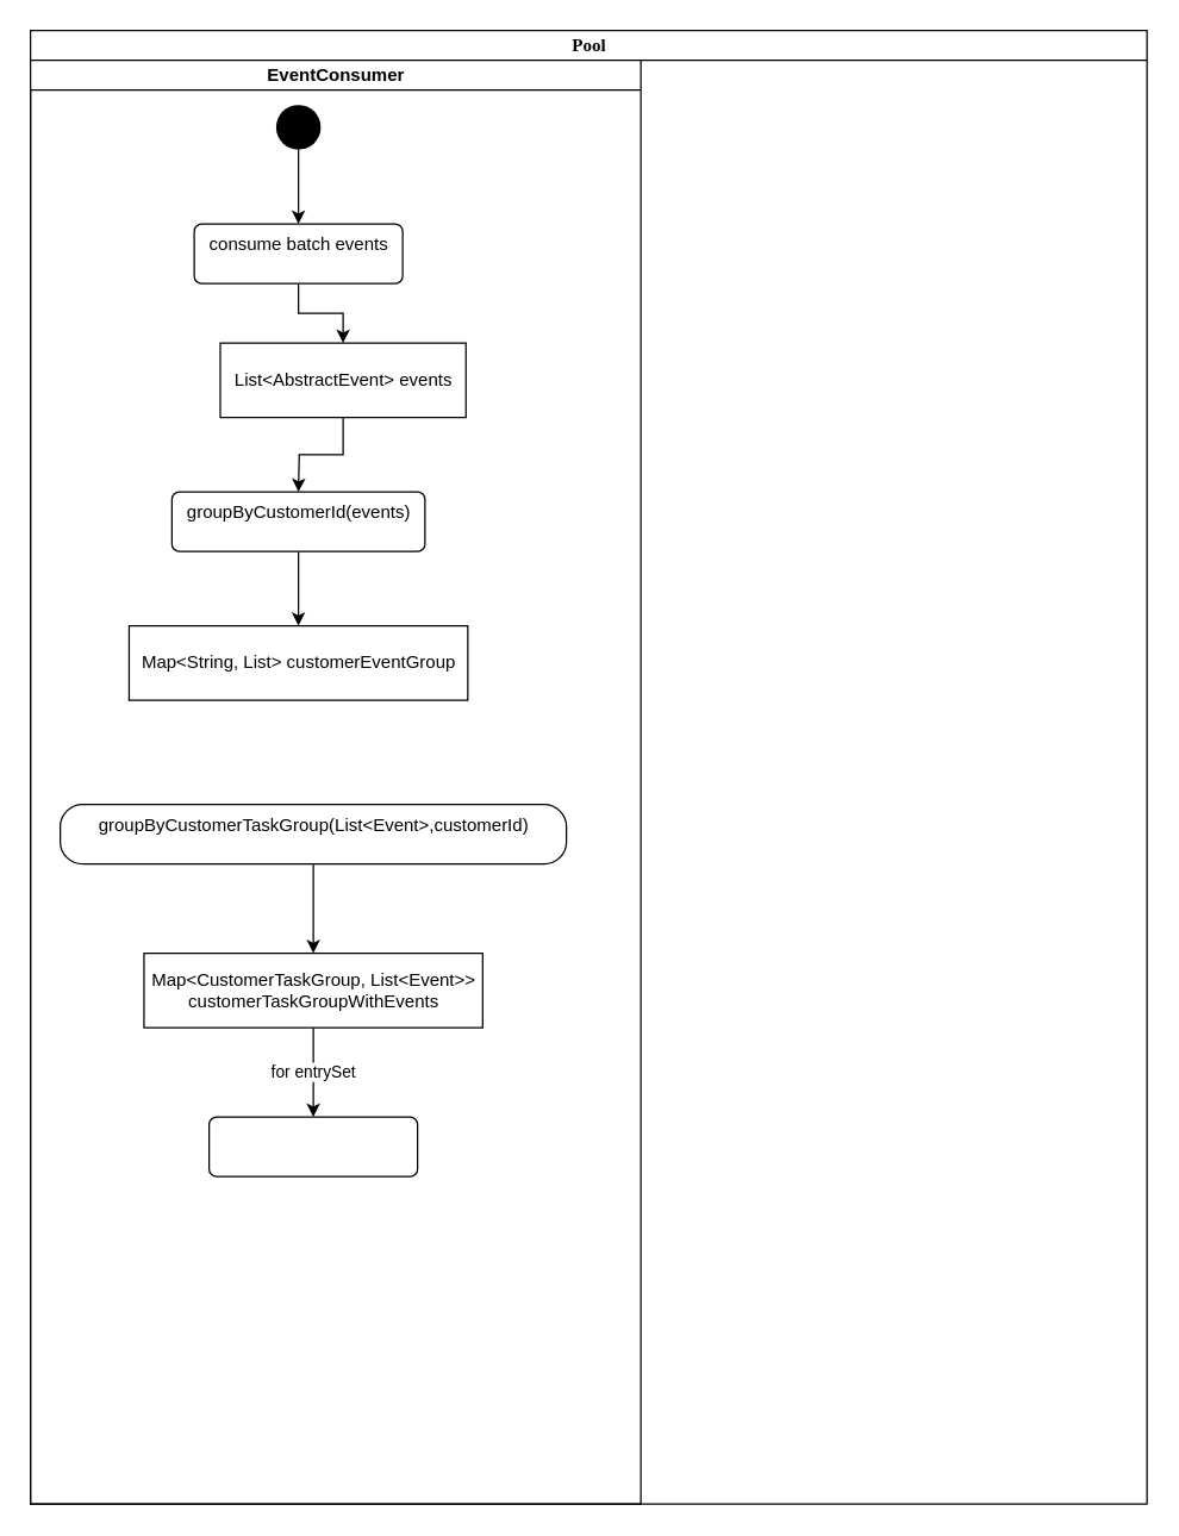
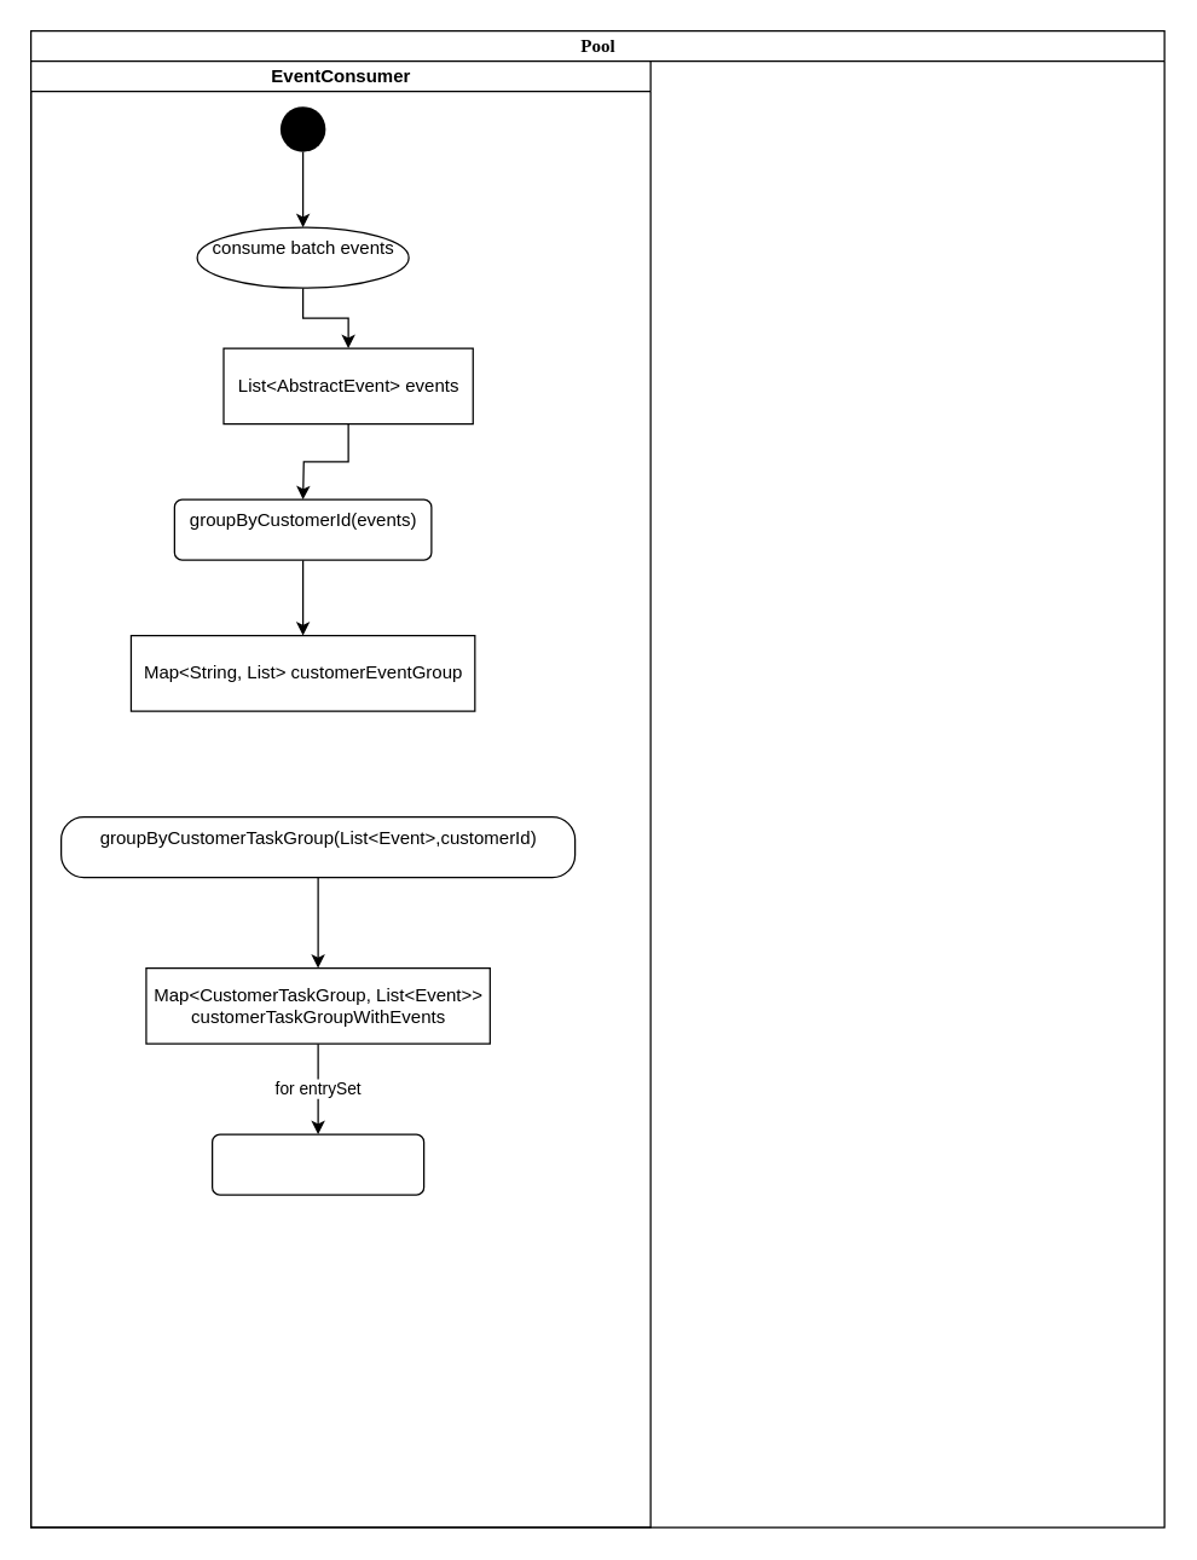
  <mxCell id="0" />
  <mxCell id="1" parent="0" />
  <mxCell id="2" value="Pool" style="swimlane;html=1;childLayout=stackLayout;startSize=20;rounded=0;shadow=0;comic=0;labelBackgroundColor=none;strokeWidth=1;fontFamily=Verdana;fontSize=12;align=center;" parent="1" vertex="1"><mxGeometry x="20" y="20" width="750" height="990" as="geometry" /></mxCell>
  <mxCell id="3" value="EventConsumer" style="swimlane;html=1;startSize=20;" parent="2" vertex="1"><mxGeometry y="20" width="410" height="970" as="geometry" /></mxCell>
  <mxCell id="4" style="edgeStyle=orthogonalEdgeStyle;rounded=0;orthogonalLoop=1;jettySize=auto;html=1;exitX=0.5;exitY=1;exitDx=0;exitDy=0;" edge="1" parent="3" source="5" target="7"><mxGeometry relative="1" as="geometry" /></mxCell>
  <mxCell id="5" value="" style="ellipse;fillColor=#000000;strokeColor=none;" vertex="1" parent="3"><mxGeometry x="165" y="30" width="30" height="30" as="geometry" /></mxCell>
  <mxCell id="6" style="edgeStyle=orthogonalEdgeStyle;rounded=0;orthogonalLoop=1;jettySize=auto;html=1;exitX=0.5;exitY=1;exitDx=0;exitDy=0;entryX=0.5;entryY=0;entryDx=0;entryDy=0;" edge="1" parent="3" source="7" target="8"><mxGeometry relative="1" as="geometry" /></mxCell>
- <mxCell id="7" value="consume batch events" style="html=1;align=center;verticalAlign=top;rounded=1;absoluteArcSize=1;arcSize=10;dashed=0;" vertex="1" parent="3"><mxGeometry x="110" y="110" width="140" height="40" as="geometry" /></mxCell>
+ <mxCell id="7" value="consume batch events" style="ellipse;html=1;align=center;verticalAlign=top;absoluteArcSize=1;arcSize=10;dashed=0;" vertex="1" parent="3"><mxGeometry x="110" y="110" width="140" height="40" as="geometry" /></mxCell>
  <mxCell id="8" value="List&amp;lt;AbstractEvent&amp;gt; events" style="html=1;" vertex="1" parent="3"><mxGeometry x="127.5" y="190" width="165" height="50" as="geometry" /></mxCell>
  <mxCell id="9" style="edgeStyle=orthogonalEdgeStyle;rounded=0;orthogonalLoop=1;jettySize=auto;html=1;exitX=0.5;exitY=1;exitDx=0;exitDy=0;entryX=0.5;entryY=0;entryDx=0;entryDy=0;" edge="1" parent="3" source="10" target="12"><mxGeometry relative="1" as="geometry" /></mxCell>
  <mxCell id="10" value="groupByCustomerId(events)" style="html=1;align=center;verticalAlign=top;rounded=1;absoluteArcSize=1;arcSize=10;dashed=0;" vertex="1" parent="3"><mxGeometry x="95" y="290" width="170" height="40" as="geometry" /></mxCell>
  <mxCell id="11" style="edgeStyle=orthogonalEdgeStyle;rounded=0;orthogonalLoop=1;jettySize=auto;html=1;exitX=0.5;exitY=1;exitDx=0;exitDy=0;entryX=0.5;entryY=0;entryDx=0;entryDy=0;" edge="1" parent="3" source="8"><mxGeometry relative="1" as="geometry"><mxPoint x="180" y="290" as="targetPoint" /></mxGeometry></mxCell>
  <mxCell id="12" value="Map&amp;lt;String, List&amp;gt; customerEventGroup" style="html=1;" vertex="1" parent="3"><mxGeometry x="66.25" y="380" width="227.5" height="50" as="geometry" /></mxCell>
  <mxCell id="13" style="edgeStyle=orthogonalEdgeStyle;rounded=0;orthogonalLoop=1;jettySize=auto;html=1;exitX=0.5;exitY=1;exitDx=0;exitDy=0;entryX=0.5;entryY=0;entryDx=0;entryDy=0;" edge="1" parent="3" source="14" target="16"><mxGeometry relative="1" as="geometry" /></mxCell>
  <mxCell id="14" value="groupByCustomerTaskGroup(List&amp;lt;Event&amp;gt;,customerId)" style="html=1;align=center;verticalAlign=top;rounded=1;absoluteArcSize=1;arcSize=30;dashed=0;" vertex="1" parent="3"><mxGeometry x="20" y="500" width="340" height="40" as="geometry" /></mxCell>
  <mxCell id="15" value="for entrySet" style="edgeStyle=orthogonalEdgeStyle;rounded=0;orthogonalLoop=1;jettySize=auto;html=1;exitX=0.5;exitY=1;exitDx=0;exitDy=0;entryX=0.5;entryY=0;entryDx=0;entryDy=0;" edge="1" parent="3" source="16" target="17"><mxGeometry relative="1" as="geometry" /></mxCell>
  <mxCell id="16" value="Map&amp;lt;CustomerTaskGroup, List&amp;lt;Event&amp;gt;&amp;gt; &lt;br&gt;customerTaskGroupWithEvents" style="html=1;" vertex="1" parent="3"><mxGeometry x="76.25" y="600" width="227.5" height="50" as="geometry" /></mxCell>
  <mxCell id="17" value="&lt;font color=&quot;rgba(0, 0, 0, 0)&quot; face=&quot;monospace&quot;&gt;&lt;span style=&quot;font-size: 0px&quot;&gt;cs&lt;/span&gt;&lt;/font&gt;" style="html=1;align=center;verticalAlign=top;rounded=1;absoluteArcSize=1;arcSize=10;dashed=0;" vertex="1" parent="3"><mxGeometry x="120" y="710" width="140" height="40" as="geometry" /></mxCell>
